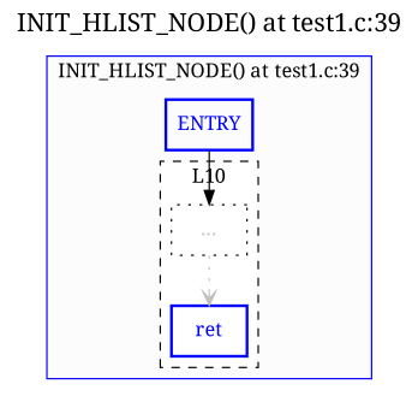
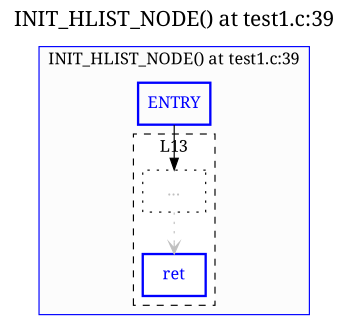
  digraph {
    label=<<FONT POINT-SIZE="18">INIT_HLIST_NODE() at test1.c:39</FONT>>
    labelloc=t
    fontname="Noto Serif"
    node [color=blue fontcolor=blue shape=box style=bold fontname="Noto Serif"]
    edge [fontname="Noto Serif"]
    n1 [color=black fontcolor=gray label="..." style=dotted]
    n2 [label=ret]
    n3 [label=ENTRY]
    subgraph cluster_1 {
      bgcolor=gray99
      color=blue
      label="INIT_HLIST_NODE() at test1.c:39"
      n3
      subgraph cluster_2 {
        bgcolor=white
        color=black
-       label=L10
+       label=L13
        style=dashed
        n1
        n2
      }
    }
    n1 -> n2 [arrowhead=open color=gray style=dotted]
    n3 -> n1 [color=black]
  }
